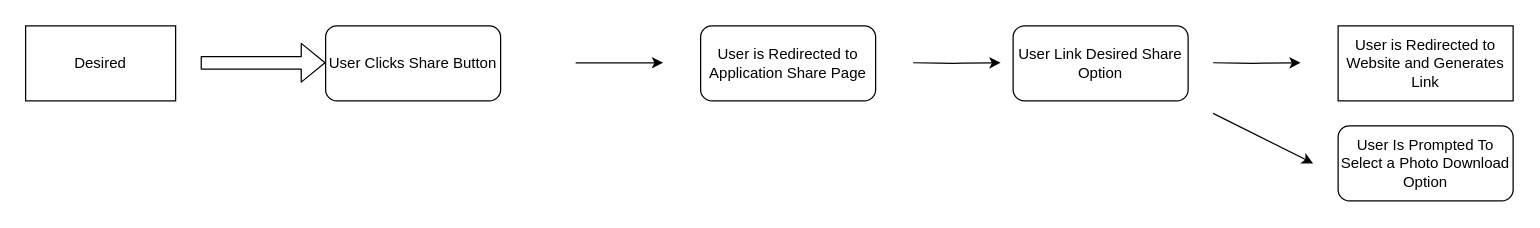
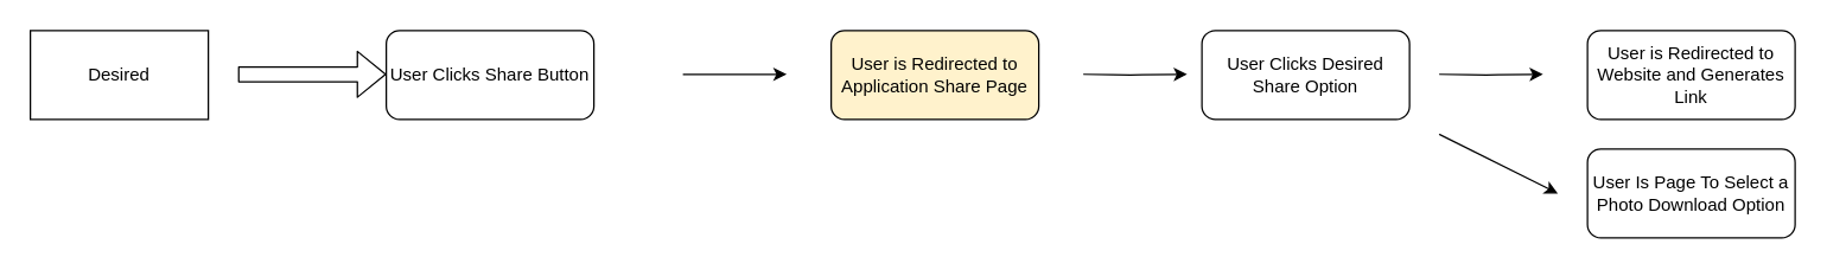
  <mxCell id="0" />
  <mxCell id="1" parent="0" />
  <mxCell id="2" value="Desired" style="rounded=0;whiteSpace=wrap;html=1;" vertex="1" parent="1"><mxGeometry x="20" y="20" width="120" height="60" as="geometry" /></mxCell>
  <mxCell id="3" value="" style="shape=flexArrow;endArrow=classic;html=1;" edge="1" parent="1"><mxGeometry width="50" height="50" relative="1" as="geometry"><mxPoint x="160" y="49.5" as="sourcePoint" /><mxPoint x="260" y="49.5" as="targetPoint" /></mxGeometry></mxCell>
  <mxCell id="4" value="User Clicks Share Button" style="rounded=1;whiteSpace=wrap;html=1;" vertex="1" parent="1"><mxGeometry x="260" y="20" width="140" height="60" as="geometry" /></mxCell>
  <mxCell id="5" value="" style="endArrow=classic;html=1;" edge="1" parent="1"><mxGeometry width="50" height="50" relative="1" as="geometry"><mxPoint x="730" y="49.5" as="sourcePoint" /><mxPoint x="800" y="49.5" as="targetPoint" /><Array as="points"><mxPoint x="760" y="50" /></Array></mxGeometry></mxCell>
  <mxCell id="6" value="" style="endArrow=classic;html=1;" edge="1" parent="1"><mxGeometry width="50" height="50" relative="1" as="geometry"><mxPoint x="460" y="49.5" as="sourcePoint" /><mxPoint x="530" y="49.5" as="targetPoint" /></mxGeometry></mxCell>
- <mxCell id="7" value="User is Redirected to Application Share Page" style="rounded=1;whiteSpace=wrap;html=1;" vertex="1" parent="1"><mxGeometry x="560" y="20" width="140" height="60" as="geometry" /></mxCell>
- <mxCell id="8" value="User Link Desired Share Option" style="rounded=1;whiteSpace=wrap;html=1;" vertex="1" parent="1"><mxGeometry x="810" y="20" width="140" height="60" as="geometry" /></mxCell>
+ <mxCell id="7" value="User is Redirected to Application Share Page" style="rounded=1;whiteSpace=wrap;html=1;fillColor=#fff2cc;" vertex="1" parent="1"><mxGeometry x="560" y="20" width="140" height="60" as="geometry" /></mxCell>
+ <mxCell id="8" value="User Clicks Desired Share Option" style="rounded=1;whiteSpace=wrap;html=1;" vertex="1" parent="1"><mxGeometry x="810" y="20" width="140" height="60" as="geometry" /></mxCell>
  <mxCell id="9" value="" style="endArrow=classic;html=1;" edge="1" parent="1"><mxGeometry width="50" height="50" relative="1" as="geometry"><mxPoint x="970" y="49.5" as="sourcePoint" /><mxPoint x="1040" y="49.5" as="targetPoint" /><Array as="points"><mxPoint x="1000" y="50" /></Array></mxGeometry></mxCell>
  <mxCell id="10" value="" style="endArrow=classic;html=1;" edge="1" parent="1"><mxGeometry width="50" height="50" relative="1" as="geometry"><mxPoint x="970" y="90" as="sourcePoint" /><mxPoint x="1050" y="130" as="targetPoint" /><Array as="points" /></mxGeometry></mxCell>
- <mxCell id="11" value="User is Redirected to Website and Generates Link" style="whiteSpace=wrap;html=1;rounded=0;" vertex="1" parent="1"><mxGeometry x="1070" y="20" width="140" height="60" as="geometry" /></mxCell>
- <mxCell id="12" value="User Is Prompted To Select a Photo Download Option" style="rounded=1;whiteSpace=wrap;html=1;" vertex="1" parent="1"><mxGeometry x="1070" y="100" width="140" height="60" as="geometry" /></mxCell>
+ <mxCell id="11" value="User is Redirected to Website and Generates Link" style="rounded=1;whiteSpace=wrap;html=1;" vertex="1" parent="1"><mxGeometry x="1070" y="20" width="140" height="60" as="geometry" /></mxCell>
+ <mxCell id="12" value="User Is Page To Select a Photo Download Option" style="rounded=1;whiteSpace=wrap;html=1;" vertex="1" parent="1"><mxGeometry x="1070" y="100" width="140" height="60" as="geometry" /></mxCell>
